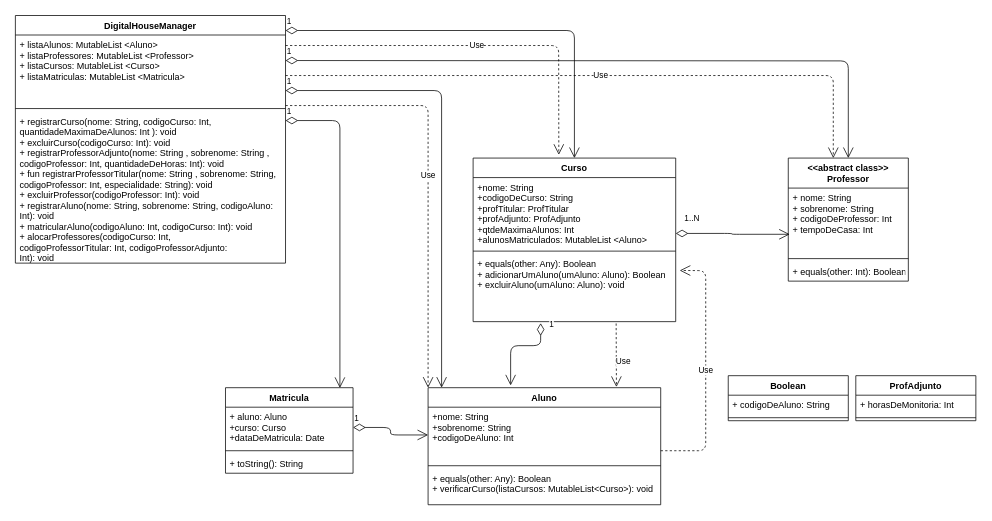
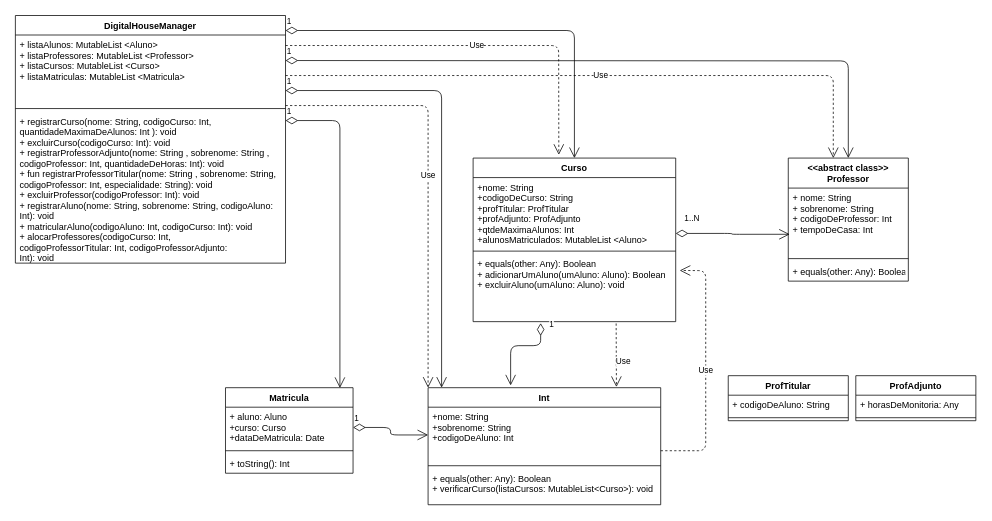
  <mxCell id="0" />
  <mxCell id="1" parent="0" />
  <mxCell id="2" value="Curso" style="swimlane;fontStyle=1;align=center;verticalAlign=top;childLayout=stackLayout;horizontal=1;startSize=26;horizontalStack=0;resizeParent=1;resizeParentMax=0;resizeLast=0;collapsible=1;marginBottom=0;" parent="1" vertex="1"><mxGeometry x="630" y="210" width="270" height="218" as="geometry" /></mxCell>
  <mxCell id="3" value="+nome: String&#10;+codigoDeCurso: String&#10;+profTitular: ProfTitular&#10;+profAdjunto: ProfAdjunto&#10;+qtdeMaximaAlunos: Int&#10;+alunosMatriculados: MutableList &lt;Aluno&gt;" style="text;strokeColor=none;fillColor=none;align=left;verticalAlign=top;spacingLeft=4;spacingRight=4;overflow=hidden;rotatable=0;points=[[0,0.5],[1,0.5]];portConstraint=eastwest;" parent="2" vertex="1"><mxGeometry y="26" width="270" height="94" as="geometry" /></mxCell>
  <mxCell id="4" value="" style="line;strokeWidth=1;fillColor=none;align=left;verticalAlign=middle;spacingTop=-1;spacingLeft=3;spacingRight=3;rotatable=0;labelPosition=right;points=[];portConstraint=eastwest;" parent="2" vertex="1"><mxGeometry y="120" width="270" height="8" as="geometry" /></mxCell>
  <mxCell id="5" value="+ equals(other: Any): Boolean&#10;+ adicionarUmAluno(umAluno: Aluno): Boolean&#10;+ excluirAluno(umAluno: Aluno): void" style="text;strokeColor=none;fillColor=none;align=left;verticalAlign=top;spacingLeft=4;spacingRight=4;overflow=hidden;rotatable=0;points=[[0,0.5],[1,0.5]];portConstraint=eastwest;" parent="2" vertex="1"><mxGeometry y="128" width="270" height="90" as="geometry" /></mxCell>
  <mxCell id="6" value="&lt;&lt;abstract class&gt;&gt;&#10;Professor" style="swimlane;fontStyle=1;align=center;verticalAlign=top;childLayout=stackLayout;horizontal=1;startSize=40;horizontalStack=0;resizeParent=1;resizeParentMax=0;resizeLast=0;collapsible=1;marginBottom=0;" parent="1" vertex="1"><mxGeometry x="1050" y="210" width="160" height="164" as="geometry" /></mxCell>
  <mxCell id="7" value="+ nome: String&#10;+ sobrenome: String&#10;+ codigoDeProfessor: Int&#10;+ tempoDeCasa: Int " style="text;strokeColor=none;fillColor=none;align=left;verticalAlign=top;spacingLeft=4;spacingRight=4;overflow=hidden;rotatable=0;points=[[0,0.5],[1,0.5]];portConstraint=eastwest;" parent="6" vertex="1"><mxGeometry y="40" width="160" height="90" as="geometry" /></mxCell>
  <mxCell id="8" value="" style="line;strokeWidth=1;fillColor=none;align=left;verticalAlign=middle;spacingTop=-1;spacingLeft=3;spacingRight=3;rotatable=0;labelPosition=right;points=[];portConstraint=eastwest;" parent="6" vertex="1"><mxGeometry y="130" width="160" height="8" as="geometry" /></mxCell>
- <mxCell id="9" value="+ equals(other: Int): Boolean" style="text;strokeColor=none;fillColor=none;align=left;verticalAlign=top;spacingLeft=4;spacingRight=4;overflow=hidden;rotatable=0;points=[[0,0.5],[1,0.5]];portConstraint=eastwest;" parent="6" vertex="1"><mxGeometry y="138" width="160" height="26" as="geometry" /></mxCell>
+ <mxCell id="9" value="+ equals(other: Any): Boolean" style="text;strokeColor=none;fillColor=none;align=left;verticalAlign=top;spacingLeft=4;spacingRight=4;overflow=hidden;rotatable=0;points=[[0,0.5],[1,0.5]];portConstraint=eastwest;" parent="6" vertex="1"><mxGeometry y="138" width="160" height="26" as="geometry" /></mxCell>
  <mxCell id="10" value="1..N" style="endArrow=open;html=1;endSize=12;startArrow=diamondThin;startSize=14;startFill=0;edgeStyle=orthogonalEdgeStyle;align=left;verticalAlign=bottom;entryX=0.012;entryY=0.684;entryDx=0;entryDy=0;entryPerimeter=0;exitX=1;exitY=0.792;exitDx=0;exitDy=0;exitPerimeter=0;" parent="1" source="3" target="7" edge="1"><mxGeometry x="-0.869" y="10" relative="1" as="geometry"><mxPoint x="920" y="310" as="sourcePoint" /><mxPoint x="900" y="450" as="targetPoint" /><mxPoint as="offset" /></mxGeometry></mxCell>
  <mxCell id="11" value="ProfAdjunto" style="swimlane;fontStyle=1;align=center;verticalAlign=top;childLayout=stackLayout;horizontal=1;startSize=26;horizontalStack=0;resizeParent=1;resizeParentMax=0;resizeLast=0;collapsible=1;marginBottom=0;" parent="1" vertex="1"><mxGeometry x="1140" y="500" width="160" height="60" as="geometry" /></mxCell>
- <mxCell id="12" value="+ horasDeMonitoria: Int" style="text;strokeColor=none;fillColor=none;align=left;verticalAlign=top;spacingLeft=4;spacingRight=4;overflow=hidden;rotatable=0;points=[[0,0.5],[1,0.5]];portConstraint=eastwest;" parent="11" vertex="1"><mxGeometry y="26" width="160" height="26" as="geometry" /></mxCell>
+ <mxCell id="12" value="+ horasDeMonitoria: Any" style="text;strokeColor=none;fillColor=none;align=left;verticalAlign=top;spacingLeft=4;spacingRight=4;overflow=hidden;rotatable=0;points=[[0,0.5],[1,0.5]];portConstraint=eastwest;" parent="11" vertex="1"><mxGeometry y="26" width="160" height="26" as="geometry" /></mxCell>
  <mxCell id="13" value="" style="line;strokeWidth=1;fillColor=none;align=left;verticalAlign=middle;spacingTop=-1;spacingLeft=3;spacingRight=3;rotatable=0;labelPosition=right;points=[];portConstraint=eastwest;" parent="11" vertex="1"><mxGeometry y="52" width="160" height="8" as="geometry" /></mxCell>
- <mxCell id="14" value="Boolean" style="swimlane;fontStyle=1;align=center;verticalAlign=top;childLayout=stackLayout;horizontal=1;startSize=26;horizontalStack=0;resizeParent=1;resizeParentMax=0;resizeLast=0;collapsible=1;marginBottom=0;" parent="1" vertex="1"><mxGeometry x="970" y="500" width="160" height="60" as="geometry" /></mxCell>
+ <mxCell id="14" value="ProfTitular" style="swimlane;fontStyle=1;align=center;verticalAlign=top;childLayout=stackLayout;horizontal=1;startSize=26;horizontalStack=0;resizeParent=1;resizeParentMax=0;resizeLast=0;collapsible=1;marginBottom=0;" parent="1" vertex="1"><mxGeometry x="970" y="500" width="160" height="60" as="geometry" /></mxCell>
  <mxCell id="15" value="+ codigoDeAluno: String" style="text;strokeColor=none;fillColor=none;align=left;verticalAlign=top;spacingLeft=4;spacingRight=4;overflow=hidden;rotatable=0;points=[[0,0.5],[1,0.5]];portConstraint=eastwest;" parent="14" vertex="1"><mxGeometry y="26" width="160" height="26" as="geometry" /></mxCell>
  <mxCell id="16" value="" style="line;strokeWidth=1;fillColor=none;align=left;verticalAlign=middle;spacingTop=-1;spacingLeft=3;spacingRight=3;rotatable=0;labelPosition=right;points=[];portConstraint=eastwest;" parent="14" vertex="1"><mxGeometry y="52" width="160" height="8" as="geometry" /></mxCell>
  <mxCell id="17" value="1" style="endArrow=open;html=1;endSize=12;startArrow=diamondThin;startSize=14;startFill=0;edgeStyle=orthogonalEdgeStyle;align=left;verticalAlign=bottom;entryX=0;entryY=0.5;entryDx=0;entryDy=0;exitX=1;exitY=0.5;exitDx=0;exitDy=0;" parent="1" source="27" target="31" edge="1"><mxGeometry x="-1" y="3" relative="1" as="geometry"><mxPoint x="370" y="593" as="sourcePoint" /><mxPoint x="510" y="586.29" as="targetPoint" /></mxGeometry></mxCell>
  <mxCell id="18" value="1" style="endArrow=open;html=1;endSize=12;startArrow=diamondThin;startSize=14;startFill=0;edgeStyle=orthogonalEdgeStyle;align=left;verticalAlign=bottom;" parent="1" edge="1"><mxGeometry x="-0.855" y="10" relative="1" as="geometry"><mxPoint x="720" y="430" as="sourcePoint" /><mxPoint x="680" y="513" as="targetPoint" /><Array as="points"><mxPoint x="720" y="460" /><mxPoint x="680" y="460" /><mxPoint x="680" y="513" /></Array><mxPoint y="1" as="offset" /></mxGeometry></mxCell>
  <mxCell id="19" value="Use" style="endArrow=open;endSize=12;dashed=1;html=1;exitX=0.706;exitY=1.027;exitDx=0;exitDy=0;exitPerimeter=0;" parent="1" source="5" edge="1"><mxGeometry x="0.202" y="9" width="160" relative="1" as="geometry"><mxPoint x="780" y="490" as="sourcePoint" /><mxPoint x="821" y="515" as="targetPoint" /><Array as="points" /><mxPoint as="offset" /></mxGeometry></mxCell>
  <mxCell id="20" value="1" style="endArrow=open;html=1;endSize=12;startArrow=diamondThin;startSize=14;startFill=0;edgeStyle=orthogonalEdgeStyle;align=left;verticalAlign=bottom;entryX=0.5;entryY=0;entryDx=0;entryDy=0;" parent="1" target="2" edge="1"><mxGeometry x="-1" y="3" relative="1" as="geometry"><mxPoint x="380" y="40" as="sourcePoint" /><mxPoint x="700" y="40" as="targetPoint" /><Array as="points"><mxPoint x="765" y="40" /></Array></mxGeometry></mxCell>
  <mxCell id="21" value="1" style="endArrow=open;html=1;endSize=12;startArrow=diamondThin;startSize=14;startFill=0;edgeStyle=orthogonalEdgeStyle;align=left;verticalAlign=bottom;entryX=0.5;entryY=0;entryDx=0;entryDy=0;" parent="1" target="6" edge="1"><mxGeometry x="-1" y="3" relative="1" as="geometry"><mxPoint x="380" y="80" as="sourcePoint" /><mxPoint x="640" y="80" as="targetPoint" /></mxGeometry></mxCell>
  <mxCell id="22" value="DigitalHouseManager" style="swimlane;fontStyle=1;align=center;verticalAlign=top;childLayout=stackLayout;horizontal=1;startSize=26;horizontalStack=0;resizeParent=1;resizeParentMax=0;resizeLast=0;collapsible=1;marginBottom=0;" parent="1" vertex="1"><mxGeometry x="20" y="20" width="360" height="330" as="geometry" /></mxCell>
  <mxCell id="23" value="+ listaAlunos: MutableList &lt;Aluno&gt;&#10;+ listaProfessores: MutableList &lt;Professor&gt;&#10;+ listaCursos: MutableList &lt;Curso&gt;&#10;+ listaMatriculas: MutableList &lt;Matricula&gt;&#10;&#10;" style="text;strokeColor=none;fillColor=none;align=left;verticalAlign=top;spacingLeft=4;spacingRight=4;overflow=hidden;rotatable=0;points=[[0,0.5],[1,0.5]];portConstraint=eastwest;" parent="22" vertex="1"><mxGeometry y="26" width="360" height="94" as="geometry" /></mxCell>
  <mxCell id="24" value="" style="line;strokeWidth=1;fillColor=none;align=left;verticalAlign=middle;spacingTop=-1;spacingLeft=3;spacingRight=3;rotatable=0;labelPosition=right;points=[];portConstraint=eastwest;" parent="22" vertex="1"><mxGeometry y="120" width="360" height="8" as="geometry" /></mxCell>
  <mxCell id="25" value="+ registrarCurso(nome: String, codigoCurso: Int,&#10;quantidadeMaximaDeAlunos: Int ): void&#10;+ excluirCurso(codigoCurso: Int): void&#10;+ registrarProfessorAdjunto(nome: String , sobrenome: String ,&#10;codigoProfessor: Int, quantidadeDeHoras: Int): void&#10;+ fun registrarProfessorTitular(nome: String , sobrenome: String,&#10;codigoProfessor: Int, especialidade: String): void&#10;+ excluirProfessor(codigoProfessor: Int): void&#10;+ registrarAluno(nome: String, sobrenome: String, codigoAluno:&#10;Int): void&#10;+ matricularAluno(codigoAluno: Int, codigoCurso: Int): void&#10;+ alocarProfessores(codigoCurso: Int,&#10;codigoProfessorTitular: Int, codigoProfessorAdjunto:&#10;Int): void" style="text;strokeColor=none;fillColor=none;align=left;verticalAlign=top;spacingLeft=4;spacingRight=4;overflow=hidden;rotatable=0;points=[[0,0.5],[1,0.5]];portConstraint=eastwest;" parent="22" vertex="1"><mxGeometry y="128" width="360" height="202" as="geometry" /></mxCell>
  <mxCell id="26" value="Matricula" style="swimlane;fontStyle=1;align=center;verticalAlign=top;childLayout=stackLayout;horizontal=1;startSize=26;horizontalStack=0;resizeParent=1;resizeParentMax=0;resizeLast=0;collapsible=1;marginBottom=0;" parent="1" vertex="1"><mxGeometry x="300" y="516" width="170" height="114" as="geometry" /></mxCell>
  <mxCell id="27" value="+ aluno: Aluno&#10;+curso: Curso&#10;+dataDeMatricula: Date" style="text;strokeColor=none;fillColor=none;align=left;verticalAlign=top;spacingLeft=4;spacingRight=4;overflow=hidden;rotatable=0;points=[[0,0.5],[1,0.5]];portConstraint=eastwest;" parent="26" vertex="1"><mxGeometry y="26" width="170" height="54" as="geometry" /></mxCell>
  <mxCell id="28" value="" style="line;strokeWidth=1;fillColor=none;align=left;verticalAlign=middle;spacingTop=-1;spacingLeft=3;spacingRight=3;rotatable=0;labelPosition=right;points=[];portConstraint=eastwest;" parent="26" vertex="1"><mxGeometry y="80" width="170" height="8" as="geometry" /></mxCell>
- <mxCell id="29" value="+ toString(): String" style="text;strokeColor=none;fillColor=none;align=left;verticalAlign=top;spacingLeft=4;spacingRight=4;overflow=hidden;rotatable=0;points=[[0,0.5],[1,0.5]];portConstraint=eastwest;" parent="26" vertex="1"><mxGeometry y="88" width="170" height="26" as="geometry" /></mxCell>
- <mxCell id="30" value="Aluno" style="swimlane;fontStyle=1;align=center;verticalAlign=top;childLayout=stackLayout;horizontal=1;startSize=26;horizontalStack=0;resizeParent=1;resizeParentMax=0;resizeLast=0;collapsible=1;marginBottom=0;" parent="1" vertex="1"><mxGeometry x="570" y="516" width="310" height="156" as="geometry" /></mxCell>
+ <mxCell id="29" value="+ toString(): Int" style="text;strokeColor=none;fillColor=none;align=left;verticalAlign=top;spacingLeft=4;spacingRight=4;overflow=hidden;rotatable=0;points=[[0,0.5],[1,0.5]];portConstraint=eastwest;" parent="26" vertex="1"><mxGeometry y="88" width="170" height="26" as="geometry" /></mxCell>
+ <mxCell id="30" value="Int" style="swimlane;fontStyle=1;align=center;verticalAlign=top;childLayout=stackLayout;horizontal=1;startSize=26;horizontalStack=0;resizeParent=1;resizeParentMax=0;resizeLast=0;collapsible=1;marginBottom=0;" parent="1" vertex="1"><mxGeometry x="570" y="516" width="310" height="156" as="geometry" /></mxCell>
  <mxCell id="31" value="+nome: String&#10;+sobrenome: String&#10;+codigoDeAluno: Int" style="text;strokeColor=none;fillColor=none;align=left;verticalAlign=top;spacingLeft=4;spacingRight=4;overflow=hidden;rotatable=0;points=[[0,0.5],[1,0.5]];portConstraint=eastwest;" parent="30" vertex="1"><mxGeometry y="26" width="310" height="74" as="geometry" /></mxCell>
  <mxCell id="32" value="" style="line;strokeWidth=1;fillColor=none;align=left;verticalAlign=middle;spacingTop=-1;spacingLeft=3;spacingRight=3;rotatable=0;labelPosition=right;points=[];portConstraint=eastwest;" parent="30" vertex="1"><mxGeometry y="100" width="310" height="8" as="geometry" /></mxCell>
  <mxCell id="33" value="+ equals(other: Any): Boolean&#10;+ verificarCurso(listaCursos: MutableList&lt;Curso&gt;): void" style="text;strokeColor=none;fillColor=none;align=left;verticalAlign=top;spacingLeft=4;spacingRight=4;overflow=hidden;rotatable=0;points=[[0,0.5],[1,0.5]];portConstraint=eastwest;" parent="30" vertex="1"><mxGeometry y="108" width="310" height="48" as="geometry" /></mxCell>
  <mxCell id="34" value="1" style="endArrow=open;html=1;endSize=12;startArrow=diamondThin;startSize=14;startFill=0;edgeStyle=orthogonalEdgeStyle;align=left;verticalAlign=bottom;entryX=0.897;entryY=0.003;entryDx=0;entryDy=0;entryPerimeter=0;" parent="1" target="26" edge="1"><mxGeometry x="-1" y="3" relative="1" as="geometry"><mxPoint x="380" y="160" as="sourcePoint" /><mxPoint x="540" y="130" as="targetPoint" /><Array as="points"><mxPoint x="380" y="160" /><mxPoint x="452" y="160" /></Array></mxGeometry></mxCell>
  <mxCell id="35" value="1" style="endArrow=open;html=1;endSize=12;startArrow=diamondThin;startSize=14;startFill=0;edgeStyle=orthogonalEdgeStyle;align=left;verticalAlign=bottom;" parent="1" edge="1"><mxGeometry x="-1" y="3" relative="1" as="geometry"><mxPoint x="380" y="120" as="sourcePoint" /><mxPoint x="588" y="516" as="targetPoint" /><Array as="points"><mxPoint x="588" y="120" /><mxPoint x="588" y="516" /></Array></mxGeometry></mxCell>
  <mxCell id="36" value="Use" style="endArrow=open;endSize=12;dashed=1;html=1;entryX=0.423;entryY=-0.02;entryDx=0;entryDy=0;entryPerimeter=0;" edge="1" parent="1" target="2"><mxGeometry width="160" relative="1" as="geometry"><mxPoint x="380" y="60" as="sourcePoint" /><mxPoint x="540" y="60" as="targetPoint" /><Array as="points"><mxPoint x="744" y="60" /></Array></mxGeometry></mxCell>
  <mxCell id="37" value="Use" style="endArrow=open;endSize=12;dashed=1;html=1;entryX=0.375;entryY=0;entryDx=0;entryDy=0;entryPerimeter=0;" edge="1" parent="1" target="6"><mxGeometry width="160" relative="1" as="geometry"><mxPoint x="380" y="100" as="sourcePoint" /><mxPoint x="540" y="100" as="targetPoint" /><Array as="points"><mxPoint x="1110" y="100" /></Array></mxGeometry></mxCell>
  <mxCell id="38" value="Use" style="endArrow=open;endSize=12;dashed=1;html=1;entryX=0;entryY=0;entryDx=0;entryDy=0;" edge="1" parent="1" target="30"><mxGeometry width="160" relative="1" as="geometry"><mxPoint x="380" y="140" as="sourcePoint" /><mxPoint x="540" y="140" as="targetPoint" /><Array as="points"><mxPoint x="570" y="140" /></Array></mxGeometry></mxCell>
  <mxCell id="39" value="Use" style="endArrow=open;endSize=12;dashed=1;html=1;entryX=1.02;entryY=0.242;entryDx=0;entryDy=0;entryPerimeter=0;" edge="1" parent="1" target="5"><mxGeometry width="160" relative="1" as="geometry"><mxPoint x="880" y="600" as="sourcePoint" /><mxPoint x="1040" y="600" as="targetPoint" /><Array as="points"><mxPoint x="940" y="600" /><mxPoint x="940" y="360" /></Array></mxGeometry></mxCell>
